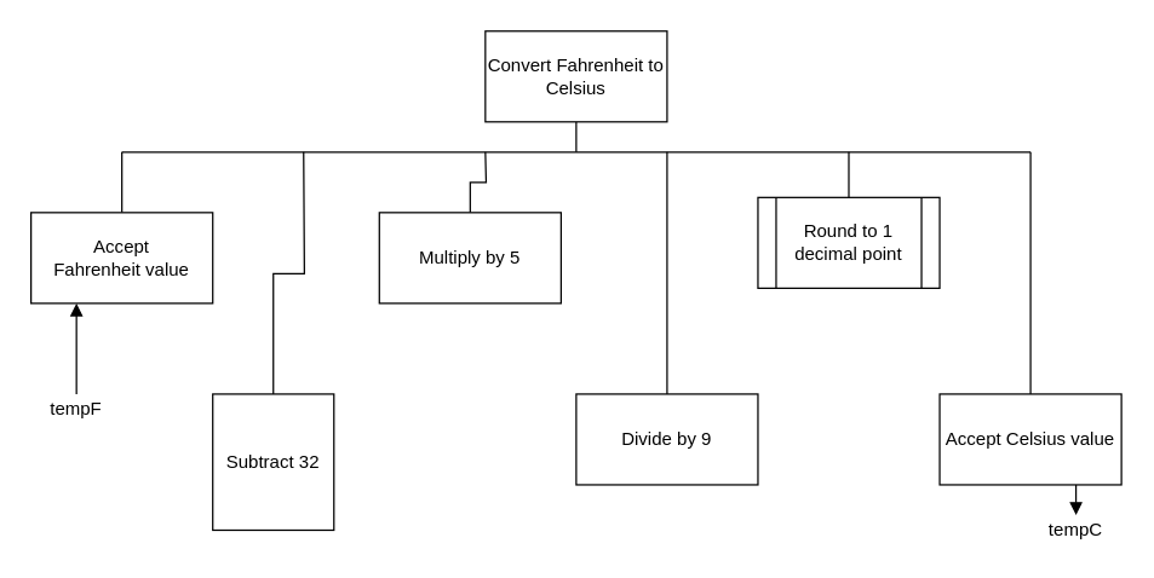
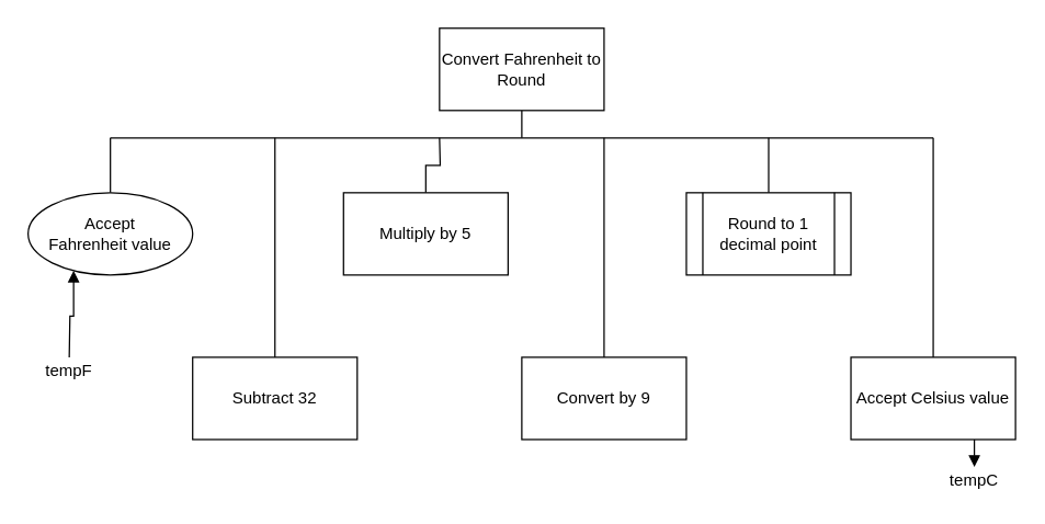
  <mxCell id="0" />
  <mxCell id="1" parent="0" />
  <mxCell id="2" style="edgeStyle=orthogonalEdgeStyle;rounded=0;orthogonalLoop=1;jettySize=auto;html=1;exitX=0.5;exitY=1;exitDx=0;exitDy=0;startArrow=none;startFill=0;endArrow=none;endFill=0;" edge="1" parent="1" source="3"><mxGeometry relative="1" as="geometry"><mxPoint x="380" y="100" as="targetPoint" /></mxGeometry></mxCell>
- <mxCell id="3" value="Convert Fahrenheit to Celsius" style="rounded=0;whiteSpace=wrap;html=1;" vertex="1" parent="1"><mxGeometry x="320" y="20" width="120" height="60" as="geometry" /></mxCell>
+ <mxCell id="3" value="Convert Fahrenheit to Round" style="rounded=0;whiteSpace=wrap;html=1;" vertex="1" parent="1"><mxGeometry x="320" y="20" width="120" height="60" as="geometry" /></mxCell>
  <mxCell id="4" style="edgeStyle=orthogonalEdgeStyle;rounded=0;orthogonalLoop=1;jettySize=auto;html=1;exitX=0.25;exitY=1;exitDx=0;exitDy=0;endArrow=none;endFill=0;startArrow=block;startFill=1;" edge="1" parent="1" source="6"><mxGeometry relative="1" as="geometry"><mxPoint x="50" y="260" as="targetPoint" /></mxGeometry></mxCell>
  <mxCell id="5" style="edgeStyle=orthogonalEdgeStyle;rounded=0;orthogonalLoop=1;jettySize=auto;html=1;exitX=0.5;exitY=0;exitDx=0;exitDy=0;startArrow=none;startFill=0;endArrow=none;endFill=0;" edge="1" parent="1" source="6"><mxGeometry relative="1" as="geometry"><mxPoint x="80" y="100" as="targetPoint" /></mxGeometry></mxCell>
- <mxCell id="6" value="Accept Fahrenheit&amp;nbsp;value" style="rounded=0;whiteSpace=wrap;html=1;" vertex="1" parent="1"><mxGeometry x="20" y="140" width="120" height="60" as="geometry" /></mxCell>
+ <mxCell id="6" value="Accept Fahrenheit&amp;nbsp;value" style="ellipse;whiteSpace=wrap;html=1;" vertex="1" parent="1"><mxGeometry x="20" y="140" width="120" height="60" as="geometry" /></mxCell>
  <mxCell id="7" style="edgeStyle=orthogonalEdgeStyle;rounded=0;orthogonalLoop=1;jettySize=auto;html=1;exitX=0.5;exitY=0;exitDx=0;exitDy=0;startArrow=none;startFill=0;endArrow=none;endFill=0;" edge="1" parent="1" source="8"><mxGeometry relative="1" as="geometry"><mxPoint x="200" y="100" as="targetPoint" /></mxGeometry></mxCell>
- <mxCell id="8" value="Subtract 32" style="rounded=0;whiteSpace=wrap;html=1;" vertex="1" parent="1"><mxGeometry x="140" y="260" width="80" height="90" as="geometry" /></mxCell>
+ <mxCell id="8" value="Subtract 32" style="rounded=0;whiteSpace=wrap;html=1;" vertex="1" parent="1"><mxGeometry x="140" y="260" width="120" height="60" as="geometry" /></mxCell>
  <mxCell id="9" style="edgeStyle=orthogonalEdgeStyle;rounded=0;orthogonalLoop=1;jettySize=auto;html=1;exitX=0.5;exitY=0;exitDx=0;exitDy=0;startArrow=none;startFill=0;endArrow=none;endFill=0;" edge="1" parent="1" source="10"><mxGeometry relative="1" as="geometry"><mxPoint x="320" y="100" as="targetPoint" /></mxGeometry></mxCell>
  <mxCell id="10" value="Multiply by 5" style="rounded=0;whiteSpace=wrap;html=1;" vertex="1" parent="1"><mxGeometry x="250" y="140" width="120" height="60" as="geometry" /></mxCell>
  <mxCell id="11" style="edgeStyle=orthogonalEdgeStyle;rounded=0;orthogonalLoop=1;jettySize=auto;html=1;exitX=0.5;exitY=0;exitDx=0;exitDy=0;startArrow=none;startFill=0;endArrow=none;endFill=0;" edge="1" parent="1" source="12"><mxGeometry relative="1" as="geometry"><mxPoint x="440" y="100" as="targetPoint" /></mxGeometry></mxCell>
- <mxCell id="12" value="Divide by 9" style="rounded=0;whiteSpace=wrap;html=1;" vertex="1" parent="1"><mxGeometry x="380" y="260" width="120" height="60" as="geometry" /></mxCell>
+ <mxCell id="12" value="Convert by 9" style="rounded=0;whiteSpace=wrap;html=1;" vertex="1" parent="1"><mxGeometry x="380" y="260" width="120" height="60" as="geometry" /></mxCell>
  <mxCell id="13" style="edgeStyle=orthogonalEdgeStyle;rounded=0;orthogonalLoop=1;jettySize=auto;html=1;exitX=0.75;exitY=1;exitDx=0;exitDy=0;startArrow=none;startFill=0;endArrow=block;endFill=1;" edge="1" parent="1" source="15"><mxGeometry relative="1" as="geometry"><mxPoint x="710" y="340" as="targetPoint" /></mxGeometry></mxCell>
  <mxCell id="14" style="edgeStyle=orthogonalEdgeStyle;rounded=0;orthogonalLoop=1;jettySize=auto;html=1;exitX=0.5;exitY=0;exitDx=0;exitDy=0;startArrow=none;startFill=0;endArrow=none;endFill=0;" edge="1" parent="1" source="15"><mxGeometry relative="1" as="geometry"><mxPoint x="680" y="100" as="targetPoint" /></mxGeometry></mxCell>
  <mxCell id="15" value="Accept Celsius value" style="rounded=0;whiteSpace=wrap;html=1;" vertex="1" parent="1"><mxGeometry x="620" y="260" width="120" height="60" as="geometry" /></mxCell>
  <mxCell id="16" value="tempF" style="text;html=1;strokeColor=none;fillColor=none;align=center;verticalAlign=middle;whiteSpace=wrap;rounded=0;" vertex="1" parent="1"><mxGeometry x="30" y="260" width="40" height="20" as="geometry" /></mxCell>
  <mxCell id="17" value="tempC" style="text;html=1;strokeColor=none;fillColor=none;align=center;verticalAlign=middle;whiteSpace=wrap;rounded=0;" vertex="1" parent="1"><mxGeometry x="690" y="340" width="40" height="20" as="geometry" /></mxCell>
  <mxCell id="18" value="" style="endArrow=none;html=1;" edge="1" parent="1"><mxGeometry width="50" height="50" relative="1" as="geometry"><mxPoint x="80" y="100" as="sourcePoint" /><mxPoint x="680" y="100" as="targetPoint" /></mxGeometry></mxCell>
  <mxCell id="19" style="edgeStyle=orthogonalEdgeStyle;rounded=0;orthogonalLoop=1;jettySize=auto;html=1;exitX=0.5;exitY=0;exitDx=0;exitDy=0;startArrow=none;startFill=0;endArrow=none;endFill=0;" edge="1" parent="1" source="20"><mxGeometry relative="1" as="geometry"><mxPoint x="560" y="100" as="targetPoint" /></mxGeometry></mxCell>
- <mxCell id="20" value="Round to 1 decimal point" style="shape=process;whiteSpace=wrap;html=1;backgroundOutline=1;" vertex="1" parent="1"><mxGeometry x="500" y="130" width="120" height="60" as="geometry" /></mxCell>
+ <mxCell id="20" value="Round to 1 decimal point" style="shape=process;whiteSpace=wrap;html=1;backgroundOutline=1;" vertex="1" parent="1"><mxGeometry x="500" y="140" width="120" height="60" as="geometry" /></mxCell>
